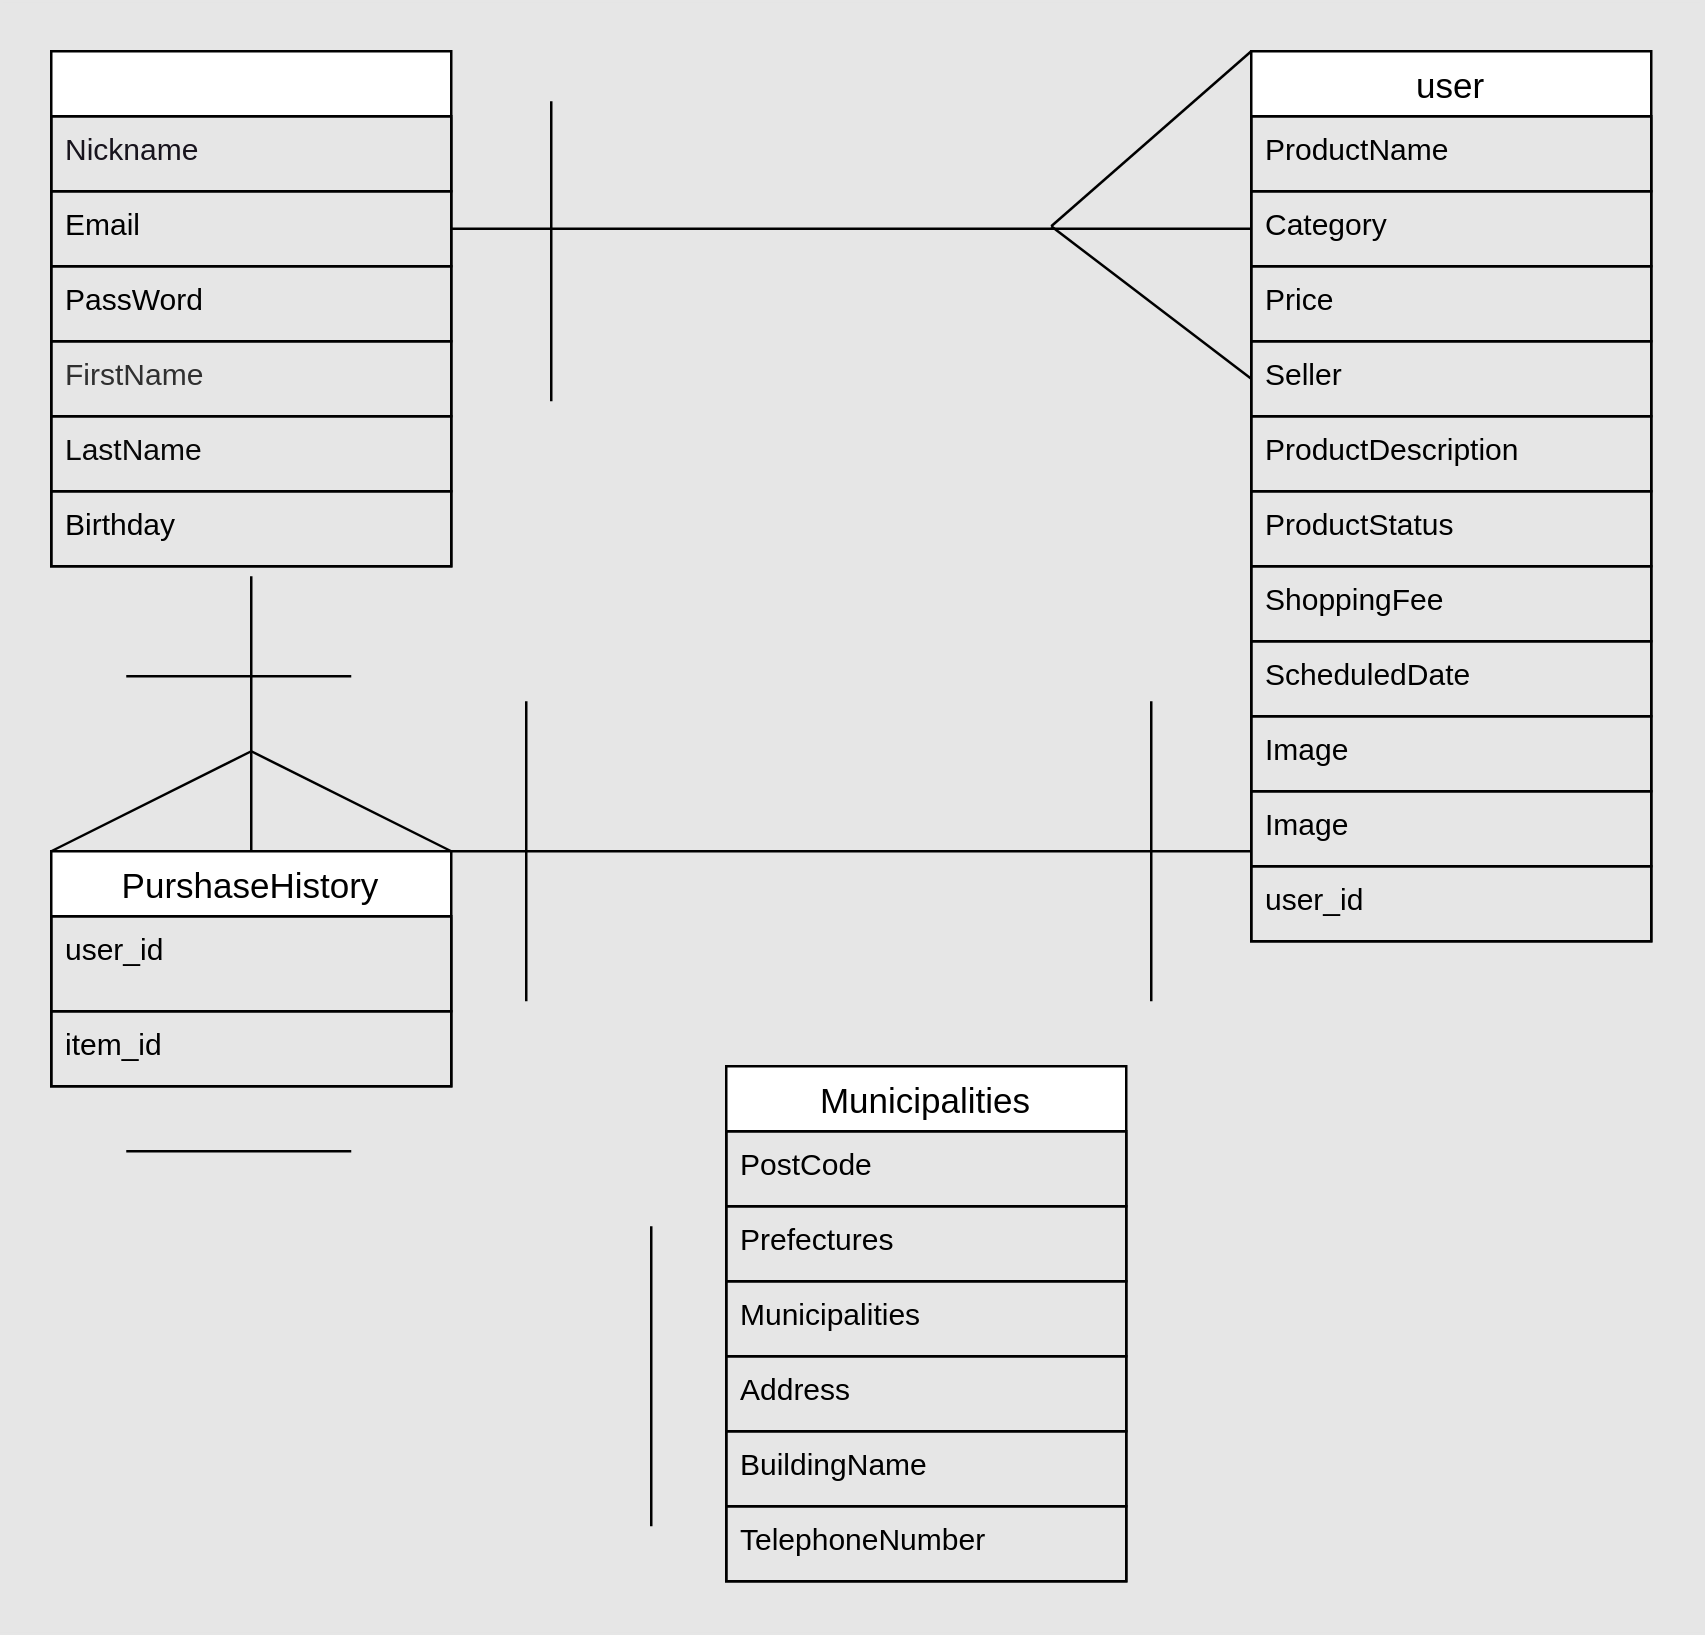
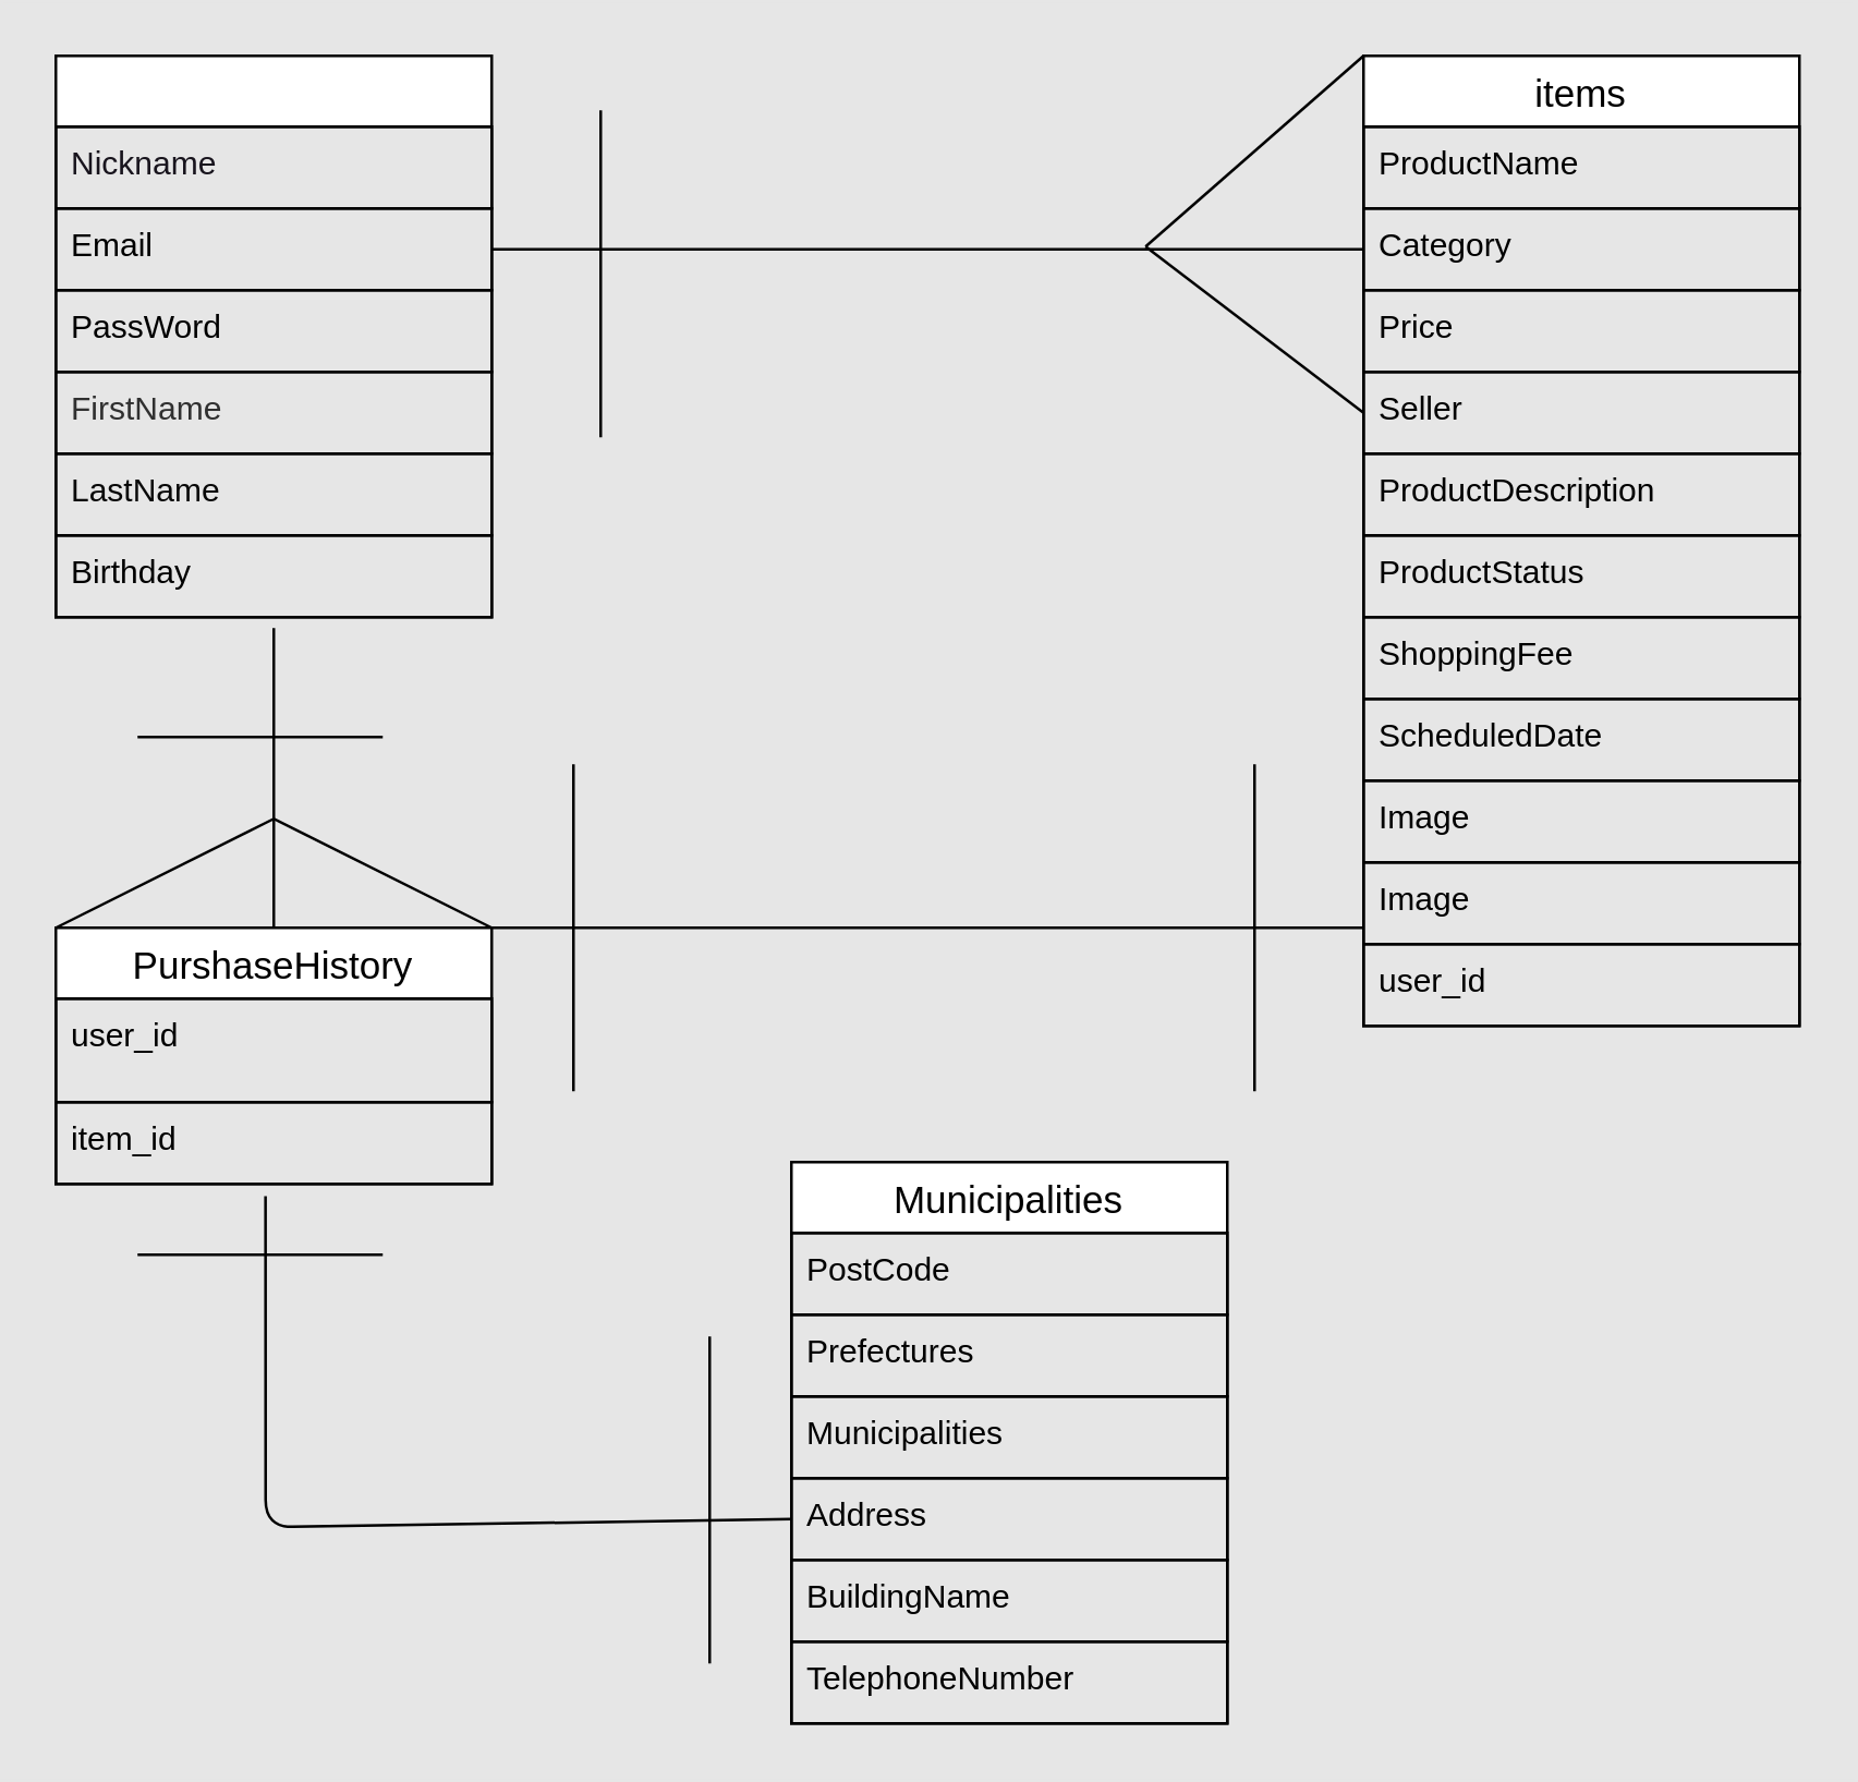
  <mxCell id="0" />
  <mxCell id="1" parent="0" />
  <mxCell id="2" value="item" style="swimlane;fontStyle=0;childLayout=stackLayout;horizontal=1;startSize=26;horizontalStack=0;resizeParent=1;resizeParentMax=0;resizeLast=0;collapsible=1;marginBottom=0;align=center;fontSize=14;fontColor=#FFFFFF;labelBorderColor=none;labelBackgroundColor=default;html=1;strokeColor=#000000;" parent="1" vertex="1"><mxGeometry x="20" y="20" width="160" height="206" as="geometry"><mxRectangle x="-760" y="-1800" width="70" height="30" as="alternateBounds" /></mxGeometry></mxCell>
  <mxCell id="3" value="Nickname" style="text;strokeColor=#000000;fillColor=none;spacingLeft=4;spacingRight=4;overflow=hidden;rotatable=0;points=[[0,0.5],[1,0.5]];portConstraint=eastwest;fontSize=12;fontColor=#18141d;" parent="2" vertex="1"><mxGeometry y="26" width="160" height="30" as="geometry" /></mxCell>
  <mxCell id="4" value="Email" style="text;strokeColor=#000000;fillColor=none;spacingLeft=4;spacingRight=4;overflow=hidden;rotatable=0;points=[[0,0.5],[1,0.5]];portConstraint=eastwest;fontSize=12;fontColor=#000000;" parent="2" vertex="1"><mxGeometry y="56" width="160" height="30" as="geometry" /></mxCell>
  <mxCell id="5" value="PassWord" style="text;strokeColor=#000000;fillColor=none;spacingLeft=4;spacingRight=4;overflow=hidden;rotatable=0;points=[[0,0.5],[1,0.5]];portConstraint=eastwest;fontSize=12;fontColor=#000000;" parent="2" vertex="1"><mxGeometry y="86" width="160" height="30" as="geometry" /></mxCell>
  <mxCell id="6" value="FirstName" style="text;strokeColor=#000000;fillColor=none;spacingLeft=4;spacingRight=4;overflow=hidden;rotatable=0;points=[[0,0.5],[1,0.5]];portConstraint=eastwest;fontSize=12;fontColor=#303030;" parent="2" vertex="1"><mxGeometry y="116" width="160" height="30" as="geometry" /></mxCell>
  <mxCell id="7" value="LastName" style="text;strokeColor=#000000;fillColor=none;spacingLeft=4;spacingRight=4;overflow=hidden;rotatable=0;points=[[0,0.5],[1,0.5]];portConstraint=eastwest;fontSize=12;fontColor=#080808;" parent="2" vertex="1"><mxGeometry y="146" width="160" height="30" as="geometry" /></mxCell>
  <mxCell id="8" value="Birthday" style="text;strokeColor=#000000;fillColor=none;spacingLeft=4;spacingRight=4;overflow=hidden;rotatable=0;points=[[0,0.5],[1,0.5]];portConstraint=eastwest;fontSize=12;fontColor=#000000;labelBackgroundColor=none;labelBorderColor=none;" parent="2" vertex="1"><mxGeometry y="176" width="160" height="30" as="geometry" /></mxCell>
  <mxCell id="9" style="edgeStyle=none;html=1;exitX=0;exitY=0;exitDx=0;exitDy=0;startArrow=none;startFill=0;endArrow=none;endFill=0;strokeColor=#000000;" parent="1" source="10" edge="1"><mxGeometry relative="1" as="geometry"><mxPoint x="420" y="90" as="targetPoint" /></mxGeometry></mxCell>
- <mxCell id="10" value="user" style="swimlane;fontStyle=0;childLayout=stackLayout;horizontal=1;startSize=26;horizontalStack=0;resizeParent=1;resizeParentMax=0;resizeLast=0;collapsible=1;marginBottom=0;align=center;fontSize=14;strokeColor=#000000;" parent="1" vertex="1"><mxGeometry x="500" y="20" width="160" height="356" as="geometry" /></mxCell>
+ <mxCell id="10" value="items" style="swimlane;fontStyle=0;childLayout=stackLayout;horizontal=1;startSize=26;horizontalStack=0;resizeParent=1;resizeParentMax=0;resizeLast=0;collapsible=1;marginBottom=0;align=center;fontSize=14;strokeColor=#000000;" parent="1" vertex="1"><mxGeometry x="500" y="20" width="160" height="356" as="geometry" /></mxCell>
  <mxCell id="11" value="ProductName" style="text;strokeColor=#000000;fillColor=none;spacingLeft=4;spacingRight=4;overflow=hidden;rotatable=0;points=[[0,0.5],[1,0.5]];portConstraint=eastwest;fontSize=12;fontColor=#000000;" parent="10" vertex="1"><mxGeometry y="26" width="160" height="30" as="geometry" /></mxCell>
  <mxCell id="12" value="Category" style="text;strokeColor=#000000;fillColor=none;spacingLeft=4;spacingRight=4;overflow=hidden;rotatable=0;points=[[0,0.5],[1,0.5]];portConstraint=eastwest;fontSize=12;fontColor=#000000;" parent="10" vertex="1"><mxGeometry y="56" width="160" height="30" as="geometry" /></mxCell>
  <mxCell id="13" value="Price" style="text;strokeColor=#000000;fillColor=none;spacingLeft=4;spacingRight=4;overflow=hidden;rotatable=0;points=[[0,0.5],[1,0.5]];portConstraint=eastwest;fontSize=12;fontColor=#000000;" parent="10" vertex="1"><mxGeometry y="86" width="160" height="30" as="geometry" /></mxCell>
  <mxCell id="14" value="Seller" style="text;strokeColor=#000000;fillColor=none;spacingLeft=4;spacingRight=4;overflow=hidden;rotatable=0;points=[[0,0.5],[1,0.5]];portConstraint=eastwest;fontSize=12;fontColor=#000000;" parent="10" vertex="1"><mxGeometry y="116" width="160" height="30" as="geometry" /></mxCell>
  <mxCell id="15" value="ProductDescription" style="text;strokeColor=#000000;fillColor=none;spacingLeft=4;spacingRight=4;overflow=hidden;rotatable=0;points=[[0,0.5],[1,0.5]];portConstraint=eastwest;fontSize=12;fontColor=#000000;" parent="10" vertex="1"><mxGeometry y="146" width="160" height="30" as="geometry" /></mxCell>
  <mxCell id="16" value="ProductStatus" style="text;strokeColor=#000000;fillColor=none;spacingLeft=4;spacingRight=4;overflow=hidden;rotatable=0;points=[[0,0.5],[1,0.5]];portConstraint=eastwest;fontSize=12;fontColor=#000000;" parent="10" vertex="1"><mxGeometry y="176" width="160" height="30" as="geometry" /></mxCell>
  <mxCell id="17" value="ShoppingFee" style="text;strokeColor=#000000;fillColor=none;spacingLeft=4;spacingRight=4;overflow=hidden;rotatable=0;points=[[0,0.5],[1,0.5]];portConstraint=eastwest;fontSize=12;fontColor=#000000;" parent="10" vertex="1"><mxGeometry y="206" width="160" height="30" as="geometry" /></mxCell>
  <mxCell id="18" value="ScheduledDate" style="text;strokeColor=#000000;fillColor=none;spacingLeft=4;spacingRight=4;overflow=hidden;rotatable=0;points=[[0,0.5],[1,0.5]];portConstraint=eastwest;fontSize=12;fontColor=#000000;" parent="10" vertex="1"><mxGeometry y="236" width="160" height="30" as="geometry" /></mxCell>
  <mxCell id="19" value="Image" style="text;strokeColor=#000000;fillColor=none;spacingLeft=4;spacingRight=4;overflow=hidden;rotatable=0;points=[[0,0.5],[1,0.5]];portConstraint=eastwest;fontSize=12;fontColor=#000000;" parent="10" vertex="1"><mxGeometry y="266" width="160" height="30" as="geometry" /></mxCell>
  <mxCell id="20" value="Image" style="text;strokeColor=#000000;fillColor=none;spacingLeft=4;spacingRight=4;overflow=hidden;rotatable=0;points=[[0,0.5],[1,0.5]];portConstraint=eastwest;fontSize=12;fontColor=#000000;" parent="10" vertex="1"><mxGeometry y="296" width="160" height="30" as="geometry" /></mxCell>
  <mxCell id="21" value="user_id" style="text;strokeColor=#000000;fillColor=none;spacingLeft=4;spacingRight=4;overflow=hidden;rotatable=0;points=[[0,0.5],[1,0.5]];portConstraint=eastwest;fontSize=12;fontColor=#000000;" parent="10" vertex="1"><mxGeometry y="326" width="160" height="30" as="geometry" /></mxCell>
  <mxCell id="22" value="Municipalities" style="swimlane;fontStyle=0;childLayout=stackLayout;horizontal=1;startSize=26;horizontalStack=0;resizeParent=1;resizeParentMax=0;resizeLast=0;collapsible=1;marginBottom=0;align=center;fontSize=14;strokeColor=#000000;" parent="1" vertex="1"><mxGeometry x="290" y="426" width="160" height="206" as="geometry" /></mxCell>
  <mxCell id="23" value="PostCode" style="text;strokeColor=#000000;fillColor=none;spacingLeft=4;spacingRight=4;overflow=hidden;rotatable=0;points=[[0,0.5],[1,0.5]];portConstraint=eastwest;fontSize=12;fontColor=#000000;" parent="22" vertex="1"><mxGeometry y="26" width="160" height="30" as="geometry" /></mxCell>
  <mxCell id="24" value="Prefectures" style="text;strokeColor=#000000;fillColor=none;spacingLeft=4;spacingRight=4;overflow=hidden;rotatable=0;points=[[0,0.5],[1,0.5]];portConstraint=eastwest;fontSize=12;fontColor=#000000;" parent="22" vertex="1"><mxGeometry y="56" width="160" height="30" as="geometry" /></mxCell>
  <mxCell id="25" value="Municipalities" style="text;strokeColor=#000000;fillColor=none;spacingLeft=4;spacingRight=4;overflow=hidden;rotatable=0;points=[[0,0.5],[1,0.5]];portConstraint=eastwest;fontSize=12;html=1;fontColor=#000000;" parent="22" vertex="1"><mxGeometry y="86" width="160" height="30" as="geometry" /></mxCell>
  <mxCell id="26" value="Address" style="text;strokeColor=#000000;fillColor=none;spacingLeft=4;spacingRight=4;overflow=hidden;rotatable=0;points=[[0,0.5],[1,0.5]];portConstraint=eastwest;fontSize=12;fontColor=#000000;" parent="22" vertex="1"><mxGeometry y="116" width="160" height="30" as="geometry" /></mxCell>
  <mxCell id="27" value="BuildingName" style="text;strokeColor=#000000;fillColor=none;spacingLeft=4;spacingRight=4;overflow=hidden;rotatable=0;points=[[0,0.5],[1,0.5]];portConstraint=eastwest;fontSize=12;fontColor=#000000;" parent="22" vertex="1"><mxGeometry y="146" width="160" height="30" as="geometry" /></mxCell>
  <mxCell id="28" value="TelephoneNumber" style="text;strokeColor=#000000;fillColor=none;spacingLeft=4;spacingRight=4;overflow=hidden;rotatable=0;points=[[0,0.5],[1,0.5]];portConstraint=eastwest;fontSize=12;fontColor=#000000;" parent="22" vertex="1"><mxGeometry y="176" width="160" height="30" as="geometry" /></mxCell>
  <mxCell id="29" style="edgeStyle=none;html=1;exitX=1;exitY=0.5;exitDx=0;exitDy=0;entryX=0;entryY=0.5;entryDx=0;entryDy=0;startArrow=none;startFill=0;endArrow=none;endFill=0;strokeColor=#000000;" parent="1" source="4" target="12" edge="1"><mxGeometry relative="1" as="geometry" /></mxCell>
  <mxCell id="30" style="edgeStyle=none;html=1;exitX=0;exitY=0.5;exitDx=0;exitDy=0;endArrow=none;endFill=0;strokeColor=#000000;" parent="1" source="14" edge="1"><mxGeometry relative="1" as="geometry"><mxPoint x="420" y="90" as="targetPoint" /></mxGeometry></mxCell>
  <mxCell id="31" style="edgeStyle=none;html=1;exitX=0.5;exitY=0;exitDx=0;exitDy=0;startArrow=none;startFill=0;endArrow=none;endFill=0;strokeColor=#000000;" parent="1" source="33" edge="1"><mxGeometry relative="1" as="geometry"><mxPoint x="100" y="230" as="targetPoint" /></mxGeometry></mxCell>
  <mxCell id="32" style="edgeStyle=none;html=1;exitX=1;exitY=0;exitDx=0;exitDy=0;entryX=0;entryY=0.8;entryDx=0;entryDy=0;entryPerimeter=0;startArrow=none;startFill=0;endArrow=none;endFill=0;strokeColor=#000000;" parent="1" source="33" target="20" edge="1"><mxGeometry relative="1" as="geometry" /></mxCell>
  <mxCell id="33" value="PurshaseHistory" style="swimlane;fontStyle=0;childLayout=stackLayout;horizontal=1;startSize=26;horizontalStack=0;resizeParent=1;resizeParentMax=0;resizeLast=0;collapsible=1;marginBottom=0;align=center;fontSize=14;strokeColor=#000000;" parent="1" vertex="1"><mxGeometry x="20" y="340" width="160" height="94" as="geometry" /></mxCell>
  <mxCell id="34" value="user_id" style="text;strokeColor=#000000;fillColor=none;spacingLeft=4;spacingRight=4;overflow=hidden;rotatable=0;points=[[0,0.5],[1,0.5]];portConstraint=eastwest;fontSize=12;fontColor=#000000;" parent="33" vertex="1"><mxGeometry y="26" width="160" height="38" as="geometry" /></mxCell>
  <mxCell id="35" value="item_id" style="text;strokeColor=#000000;fillColor=none;spacingLeft=4;spacingRight=4;overflow=hidden;rotatable=0;points=[[0,0.5],[1,0.5]];portConstraint=eastwest;fontSize=12;fontColor=#000000;" parent="33" vertex="1"><mxGeometry y="64" width="160" height="30" as="geometry" /></mxCell>
  <mxCell id="36" value="" style="edgeStyle=none;orthogonalLoop=1;jettySize=auto;html=1;startArrow=none;startFill=0;endArrow=none;endFill=0;strokeColor=#000000;" parent="1" edge="1"><mxGeometry width="80" relative="1" as="geometry"><mxPoint x="220" y="40" as="sourcePoint" /><mxPoint x="220" y="160" as="targetPoint" /><Array as="points" /></mxGeometry></mxCell>
  <mxCell id="37" value="" style="edgeStyle=none;orthogonalLoop=1;jettySize=auto;html=1;startArrow=none;startFill=0;endArrow=none;endFill=0;exitX=0;exitY=0;exitDx=0;exitDy=0;strokeColor=#000000;" parent="1" source="33" edge="1"><mxGeometry width="80" relative="1" as="geometry"><mxPoint x="30" y="270" as="sourcePoint" /><mxPoint x="100" y="300" as="targetPoint" /><Array as="points" /></mxGeometry></mxCell>
  <mxCell id="38" value="" style="edgeStyle=none;orthogonalLoop=1;jettySize=auto;html=1;startArrow=none;startFill=0;endArrow=none;endFill=0;exitX=1;exitY=0;exitDx=0;exitDy=0;strokeColor=#000000;" parent="1" source="33" edge="1"><mxGeometry width="80" relative="1" as="geometry"><mxPoint x="30" y="350" as="sourcePoint" /><mxPoint x="100" y="300" as="targetPoint" /><Array as="points" /></mxGeometry></mxCell>
  <mxCell id="39" value="" style="edgeStyle=none;orthogonalLoop=1;jettySize=auto;html=1;startArrow=none;startFill=0;endArrow=none;endFill=0;exitX=0;exitY=0;exitDx=0;exitDy=0;strokeColor=#000000;" parent="1" edge="1"><mxGeometry width="80" relative="1" as="geometry"><mxPoint x="50" y="270" as="sourcePoint" /><mxPoint x="140" y="270" as="targetPoint" /><Array as="points" /></mxGeometry></mxCell>
+ <mxCell id="40" style="edgeStyle=none;html=1;exitX=0.481;exitY=1.15;exitDx=0;exitDy=0;startArrow=none;startFill=0;endArrow=none;endFill=0;entryX=0;entryY=0.5;entryDx=0;entryDy=0;exitPerimeter=0;strokeColor=#000000;" parent="1" source="35" target="26" edge="1"><mxGeometry relative="1" as="geometry"><mxPoint x="280" y="561" as="targetPoint" /><mxPoint x="180" y="561" as="sourcePoint" /><Array as="points"><mxPoint x="97" y="560" /></Array></mxGeometry></mxCell>
  <mxCell id="41" value="" style="edgeStyle=none;orthogonalLoop=1;jettySize=auto;html=1;startArrow=none;startFill=0;endArrow=none;endFill=0;strokeColor=#000000;" edge="1" parent="1"><mxGeometry width="80" relative="1" as="geometry"><mxPoint x="210" y="280" as="sourcePoint" /><mxPoint x="210" y="400" as="targetPoint" /><Array as="points" /></mxGeometry></mxCell>
  <mxCell id="42" value="" style="edgeStyle=none;orthogonalLoop=1;jettySize=auto;html=1;startArrow=none;startFill=0;endArrow=none;endFill=0;strokeColor=#000000;" edge="1" parent="1"><mxGeometry width="80" relative="1" as="geometry"><mxPoint x="460" y="280" as="sourcePoint" /><mxPoint x="460" y="400" as="targetPoint" /><Array as="points" /></mxGeometry></mxCell>
  <mxCell id="43" value="" style="edgeStyle=none;orthogonalLoop=1;jettySize=auto;html=1;startArrow=none;startFill=0;endArrow=none;endFill=0;exitX=0;exitY=0;exitDx=0;exitDy=0;strokeColor=#000000;" edge="1" parent="1"><mxGeometry width="80" relative="1" as="geometry"><mxPoint x="50" y="460" as="sourcePoint" /><mxPoint x="140" y="460" as="targetPoint" /><Array as="points" /></mxGeometry></mxCell>
  <mxCell id="44" value="" style="edgeStyle=none;orthogonalLoop=1;jettySize=auto;html=1;startArrow=none;startFill=0;endArrow=none;endFill=0;strokeColor=#000000;" edge="1" parent="1"><mxGeometry width="80" relative="1" as="geometry"><mxPoint x="260" y="490" as="sourcePoint" /><mxPoint x="260" y="610" as="targetPoint" /><Array as="points" /></mxGeometry></mxCell>
